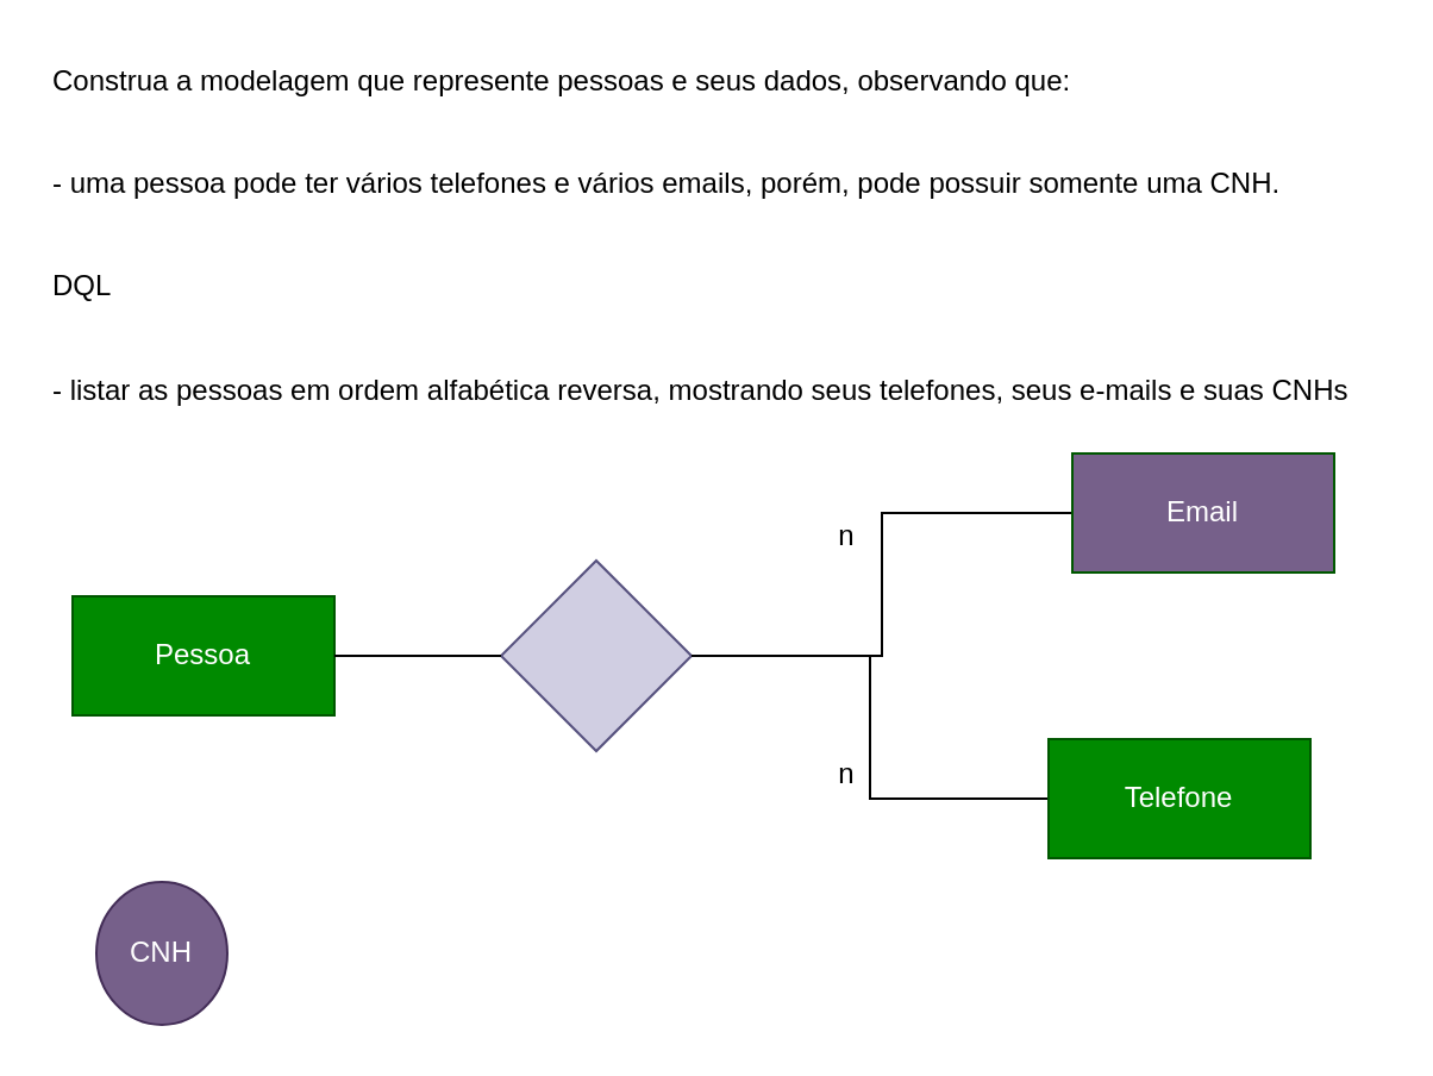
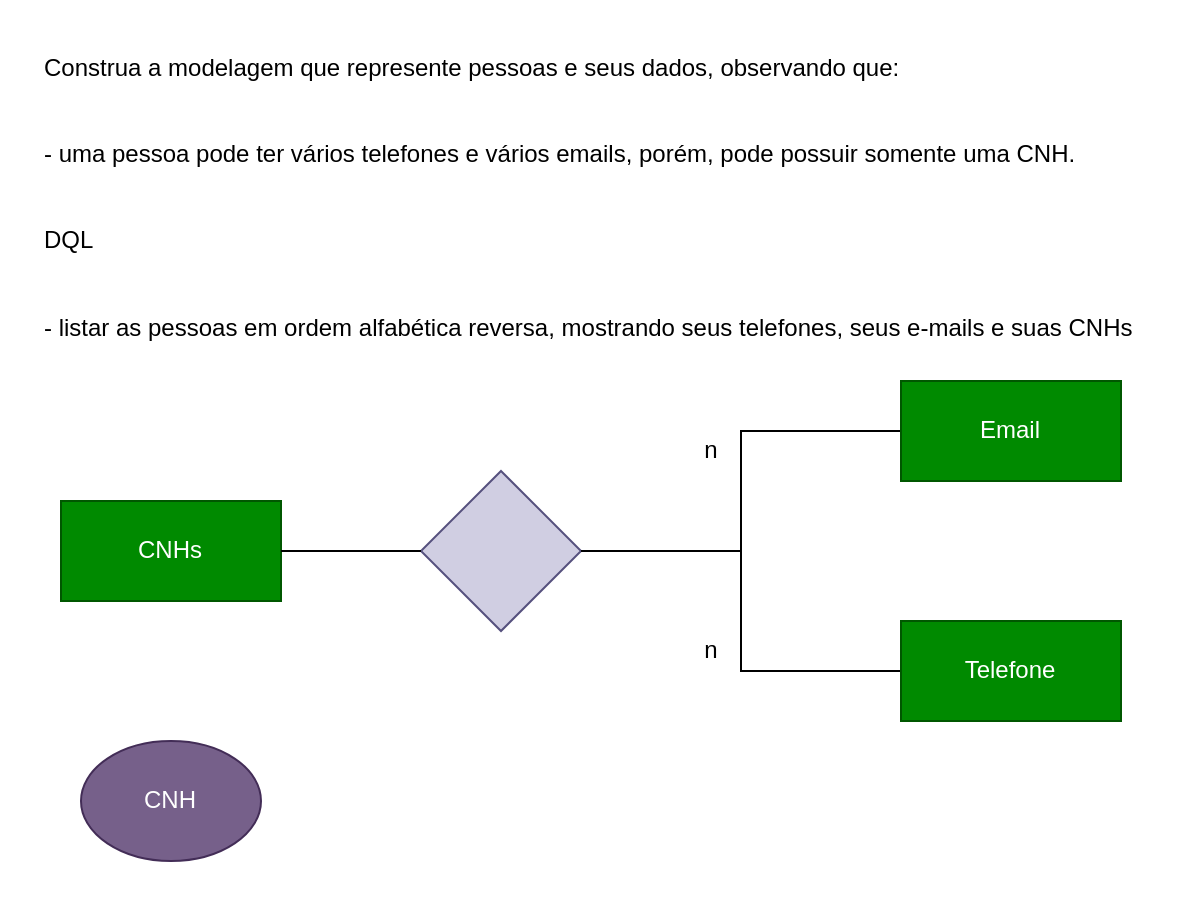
  <mxCell id="0" />
  <mxCell id="1" parent="0" />
  <mxCell id="2" value="Construa a modelagem que represente pessoas e seus dados, observando que:&#10;&#10;&#10;- uma pessoa pode ter vários telefones e vários emails, porém, pode possuir somente uma CNH.&#10;&#10;&#10;DQL&#10;&#10;&#10;- listar as pessoas em ordem alfabética reversa, mostrando seus telefones, seus e-mails e suas CNHs" style="text;whiteSpace=wrap;" parent="1" vertex="1"><mxGeometry x="20" width="560" height="180" as="geometry" y="20" /></mxCell>
- <mxCell id="3" value="Pessoa" style="html=1;whiteSpace=wrap;fillColor=#008a00;fontColor=#ffffff;strokeColor=#005700;" parent="1" vertex="1"><mxGeometry x="30" y="250" width="110" height="50" as="geometry" /></mxCell>
+ <mxCell id="3" value="CNHs" style="html=1;whiteSpace=wrap;fillColor=#008a00;fontColor=#ffffff;strokeColor=#005700;" parent="1" vertex="1"><mxGeometry x="30" y="250" width="110" height="50" as="geometry" /></mxCell>
  <mxCell id="4" value="" style="rhombus;whiteSpace=wrap;html=1;fillColor=#d0cee2;strokeColor=#56517e;" parent="1" vertex="1"><mxGeometry x="210" y="235" width="80" height="80" as="geometry" /></mxCell>
  <mxCell id="5" value="" style="endArrow=none;html=1;rounded=0;exitX=1;exitY=0.5;exitDx=0;exitDy=0;entryX=0;entryY=0.5;entryDx=0;entryDy=0;" parent="1" source="3" target="4" edge="1"><mxGeometry width="50" height="50" relative="1" as="geometry"><mxPoint x="160" y="320" as="sourcePoint" /><mxPoint x="210" y="270" as="targetPoint" /></mxGeometry></mxCell>
  <mxCell id="6" style="edgeStyle=orthogonalEdgeStyle;rounded=0;orthogonalLoop=1;jettySize=auto;html=1;endArrow=none;endFill=0;" parent="1" source="7" target="4" edge="1"><mxGeometry relative="1" as="geometry" /></mxCell>
- <mxCell id="7" value="Telefone" style="html=1;whiteSpace=wrap;fillColor=#008a00;fontColor=#ffffff;strokeColor=#005700;" parent="1" vertex="1"><mxGeometry x="440" y="310" width="110" height="50" as="geometry" /></mxCell>
+ <mxCell id="7" value="Telefone" style="html=1;whiteSpace=wrap;fillColor=#008a00;fontColor=#ffffff;strokeColor=#005700;" parent="1" vertex="1"><mxGeometry x="450" y="310" width="110" height="50" as="geometry" /></mxCell>
  <mxCell id="8" style="edgeStyle=orthogonalEdgeStyle;rounded=0;orthogonalLoop=1;jettySize=auto;html=1;entryX=1;entryY=0.5;entryDx=0;entryDy=0;endArrow=none;endFill=0;" parent="1" source="9" target="4" edge="1"><mxGeometry relative="1" as="geometry" /></mxCell>
- <mxCell id="9" value="Email" style="html=1;whiteSpace=wrap;fillColor=#76608a;fontColor=#ffffff;strokeColor=#005700;" parent="1" vertex="1"><mxGeometry x="450" y="190" width="110" height="50" as="geometry" /></mxCell>
+ <mxCell id="9" value="Email" style="html=1;whiteSpace=wrap;fillColor=#008a00;fontColor=#ffffff;strokeColor=#005700;" parent="1" vertex="1"><mxGeometry x="450" y="190" width="110" height="50" as="geometry" /></mxCell>
  <mxCell id="10" value="n" style="text;html=1;align=center;verticalAlign=middle;resizable=0;points=[];autosize=1;strokeColor=none;fillColor=none;" parent="1" vertex="1"><mxGeometry x="340" y="210" width="30" height="30" as="geometry" /></mxCell>
  <mxCell id="11" value="n" style="text;html=1;align=center;verticalAlign=middle;resizable=0;points=[];autosize=1;strokeColor=none;fillColor=none;" parent="1" vertex="1"><mxGeometry x="340" y="310" width="30" height="30" as="geometry" /></mxCell>
- <mxCell id="12" value="CNH" style="ellipse;whiteSpace=wrap;html=1;fillColor=#76608a;fontColor=#ffffff;strokeColor=#432D57;" parent="1" vertex="1"><mxGeometry x="40" y="370" width="55" height="60" as="geometry" /></mxCell>
+ <mxCell id="12" value="CNH" style="ellipse;whiteSpace=wrap;html=1;fillColor=#76608a;fontColor=#ffffff;strokeColor=#432D57;" parent="1" vertex="1"><mxGeometry x="40" y="370" width="90" height="60" as="geometry" /></mxCell>
